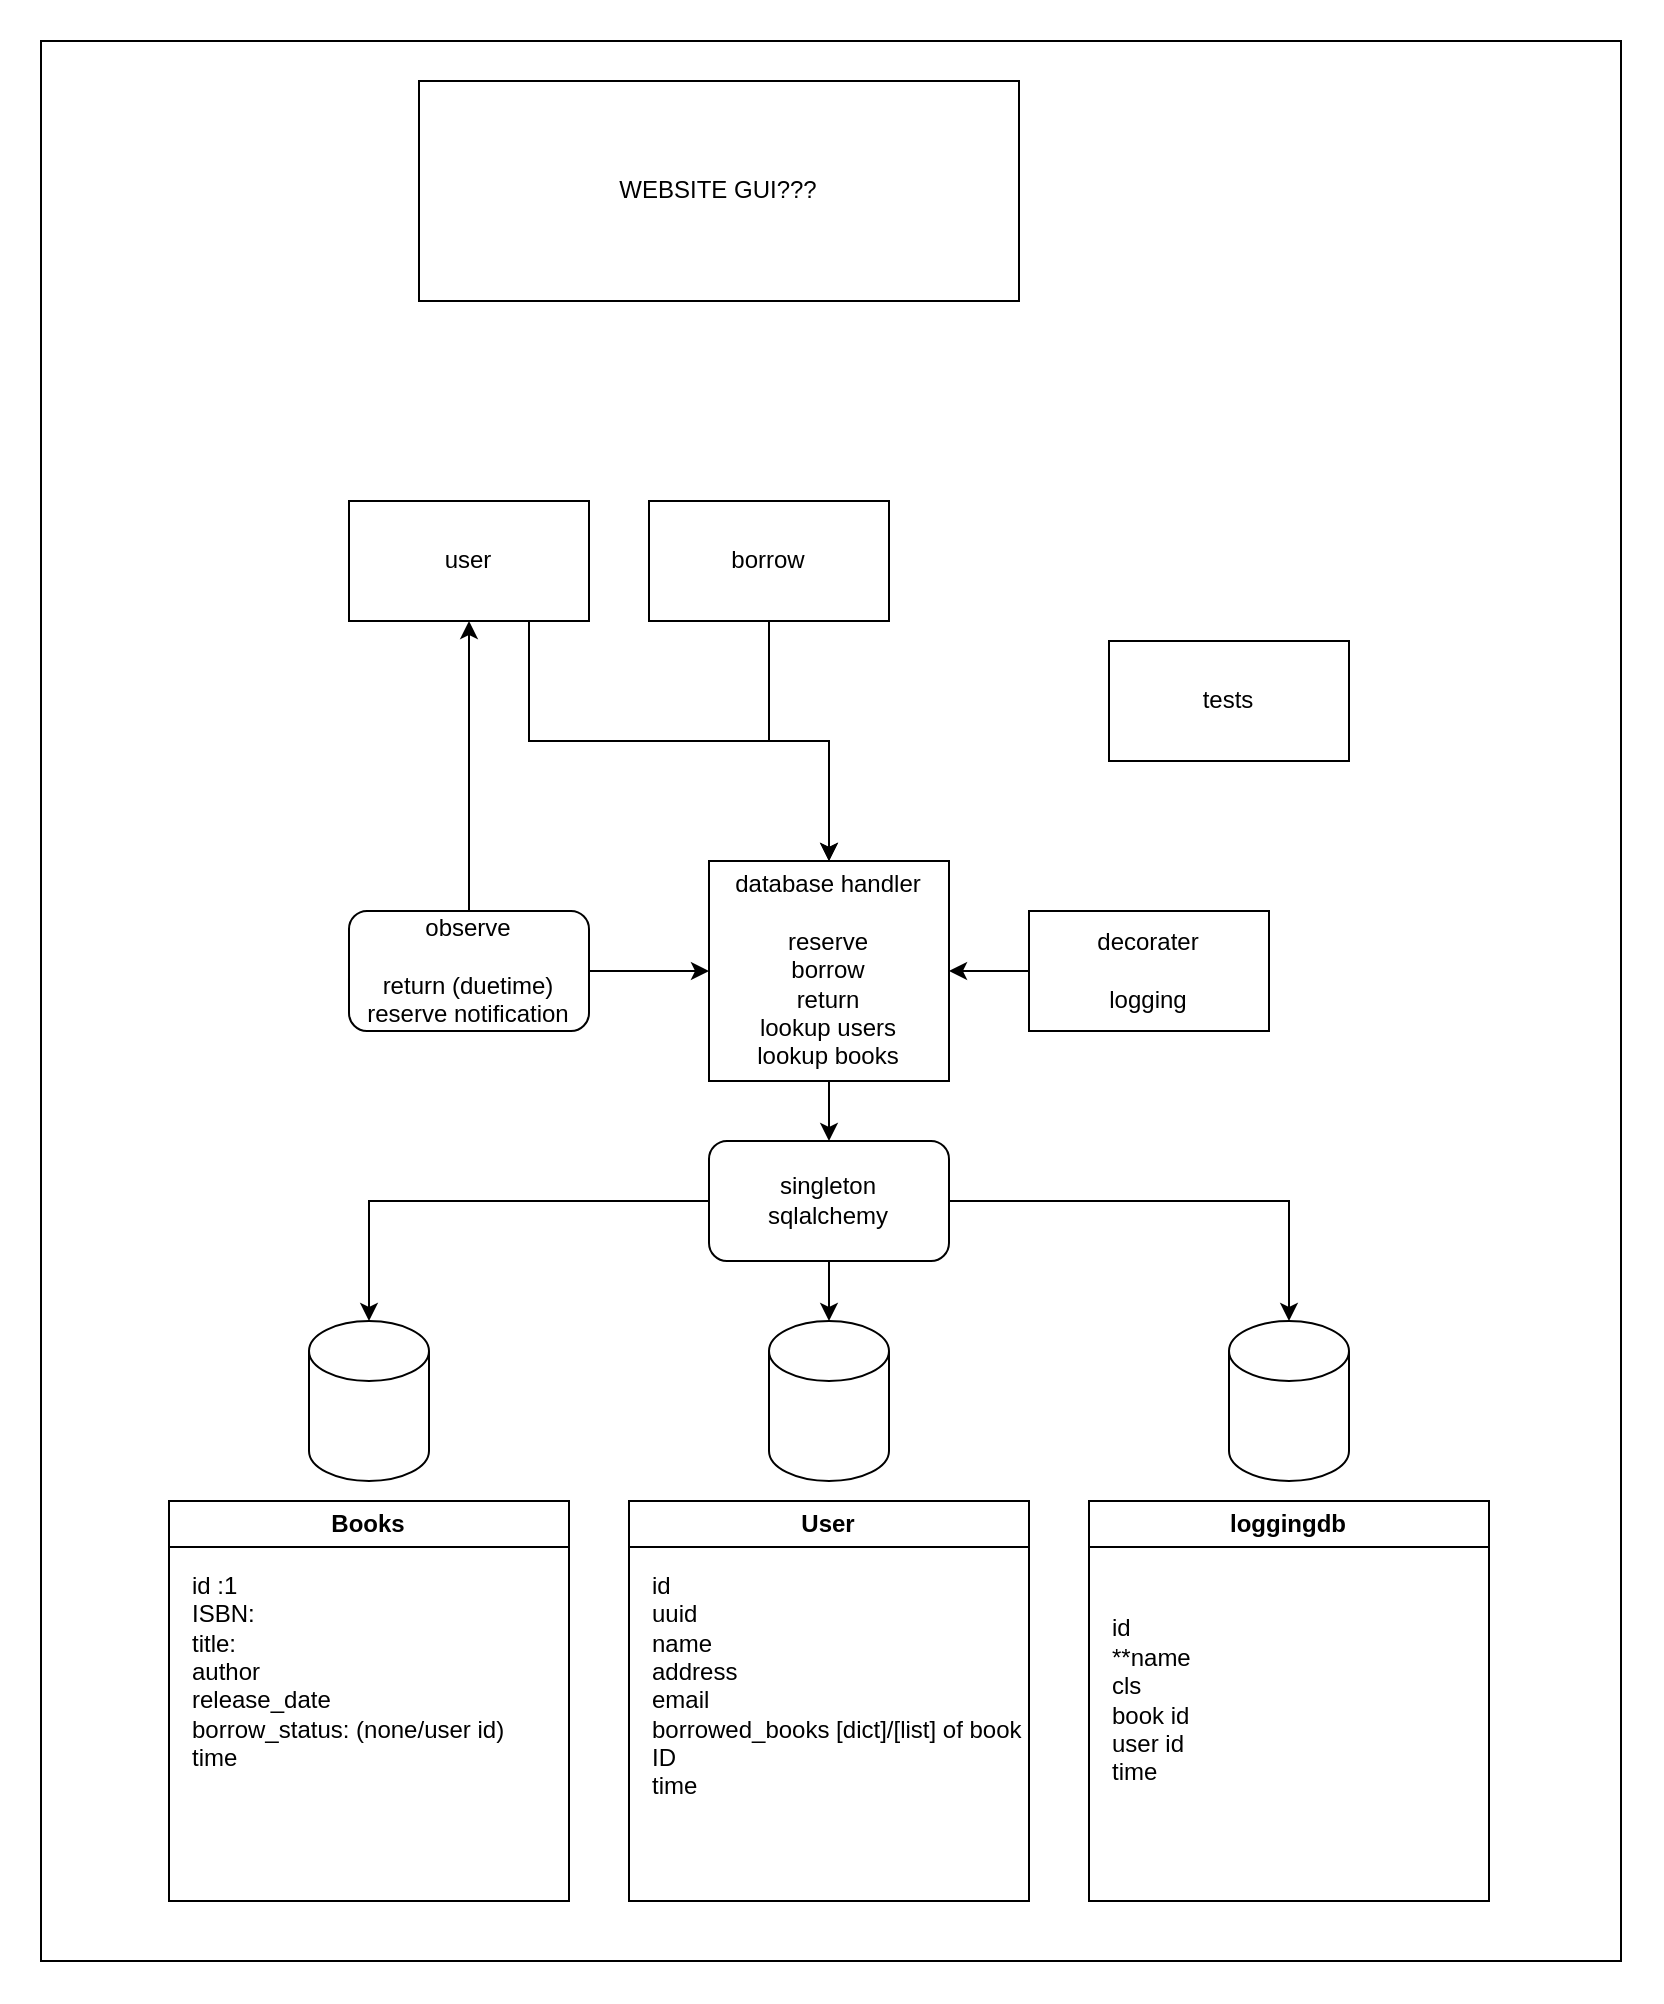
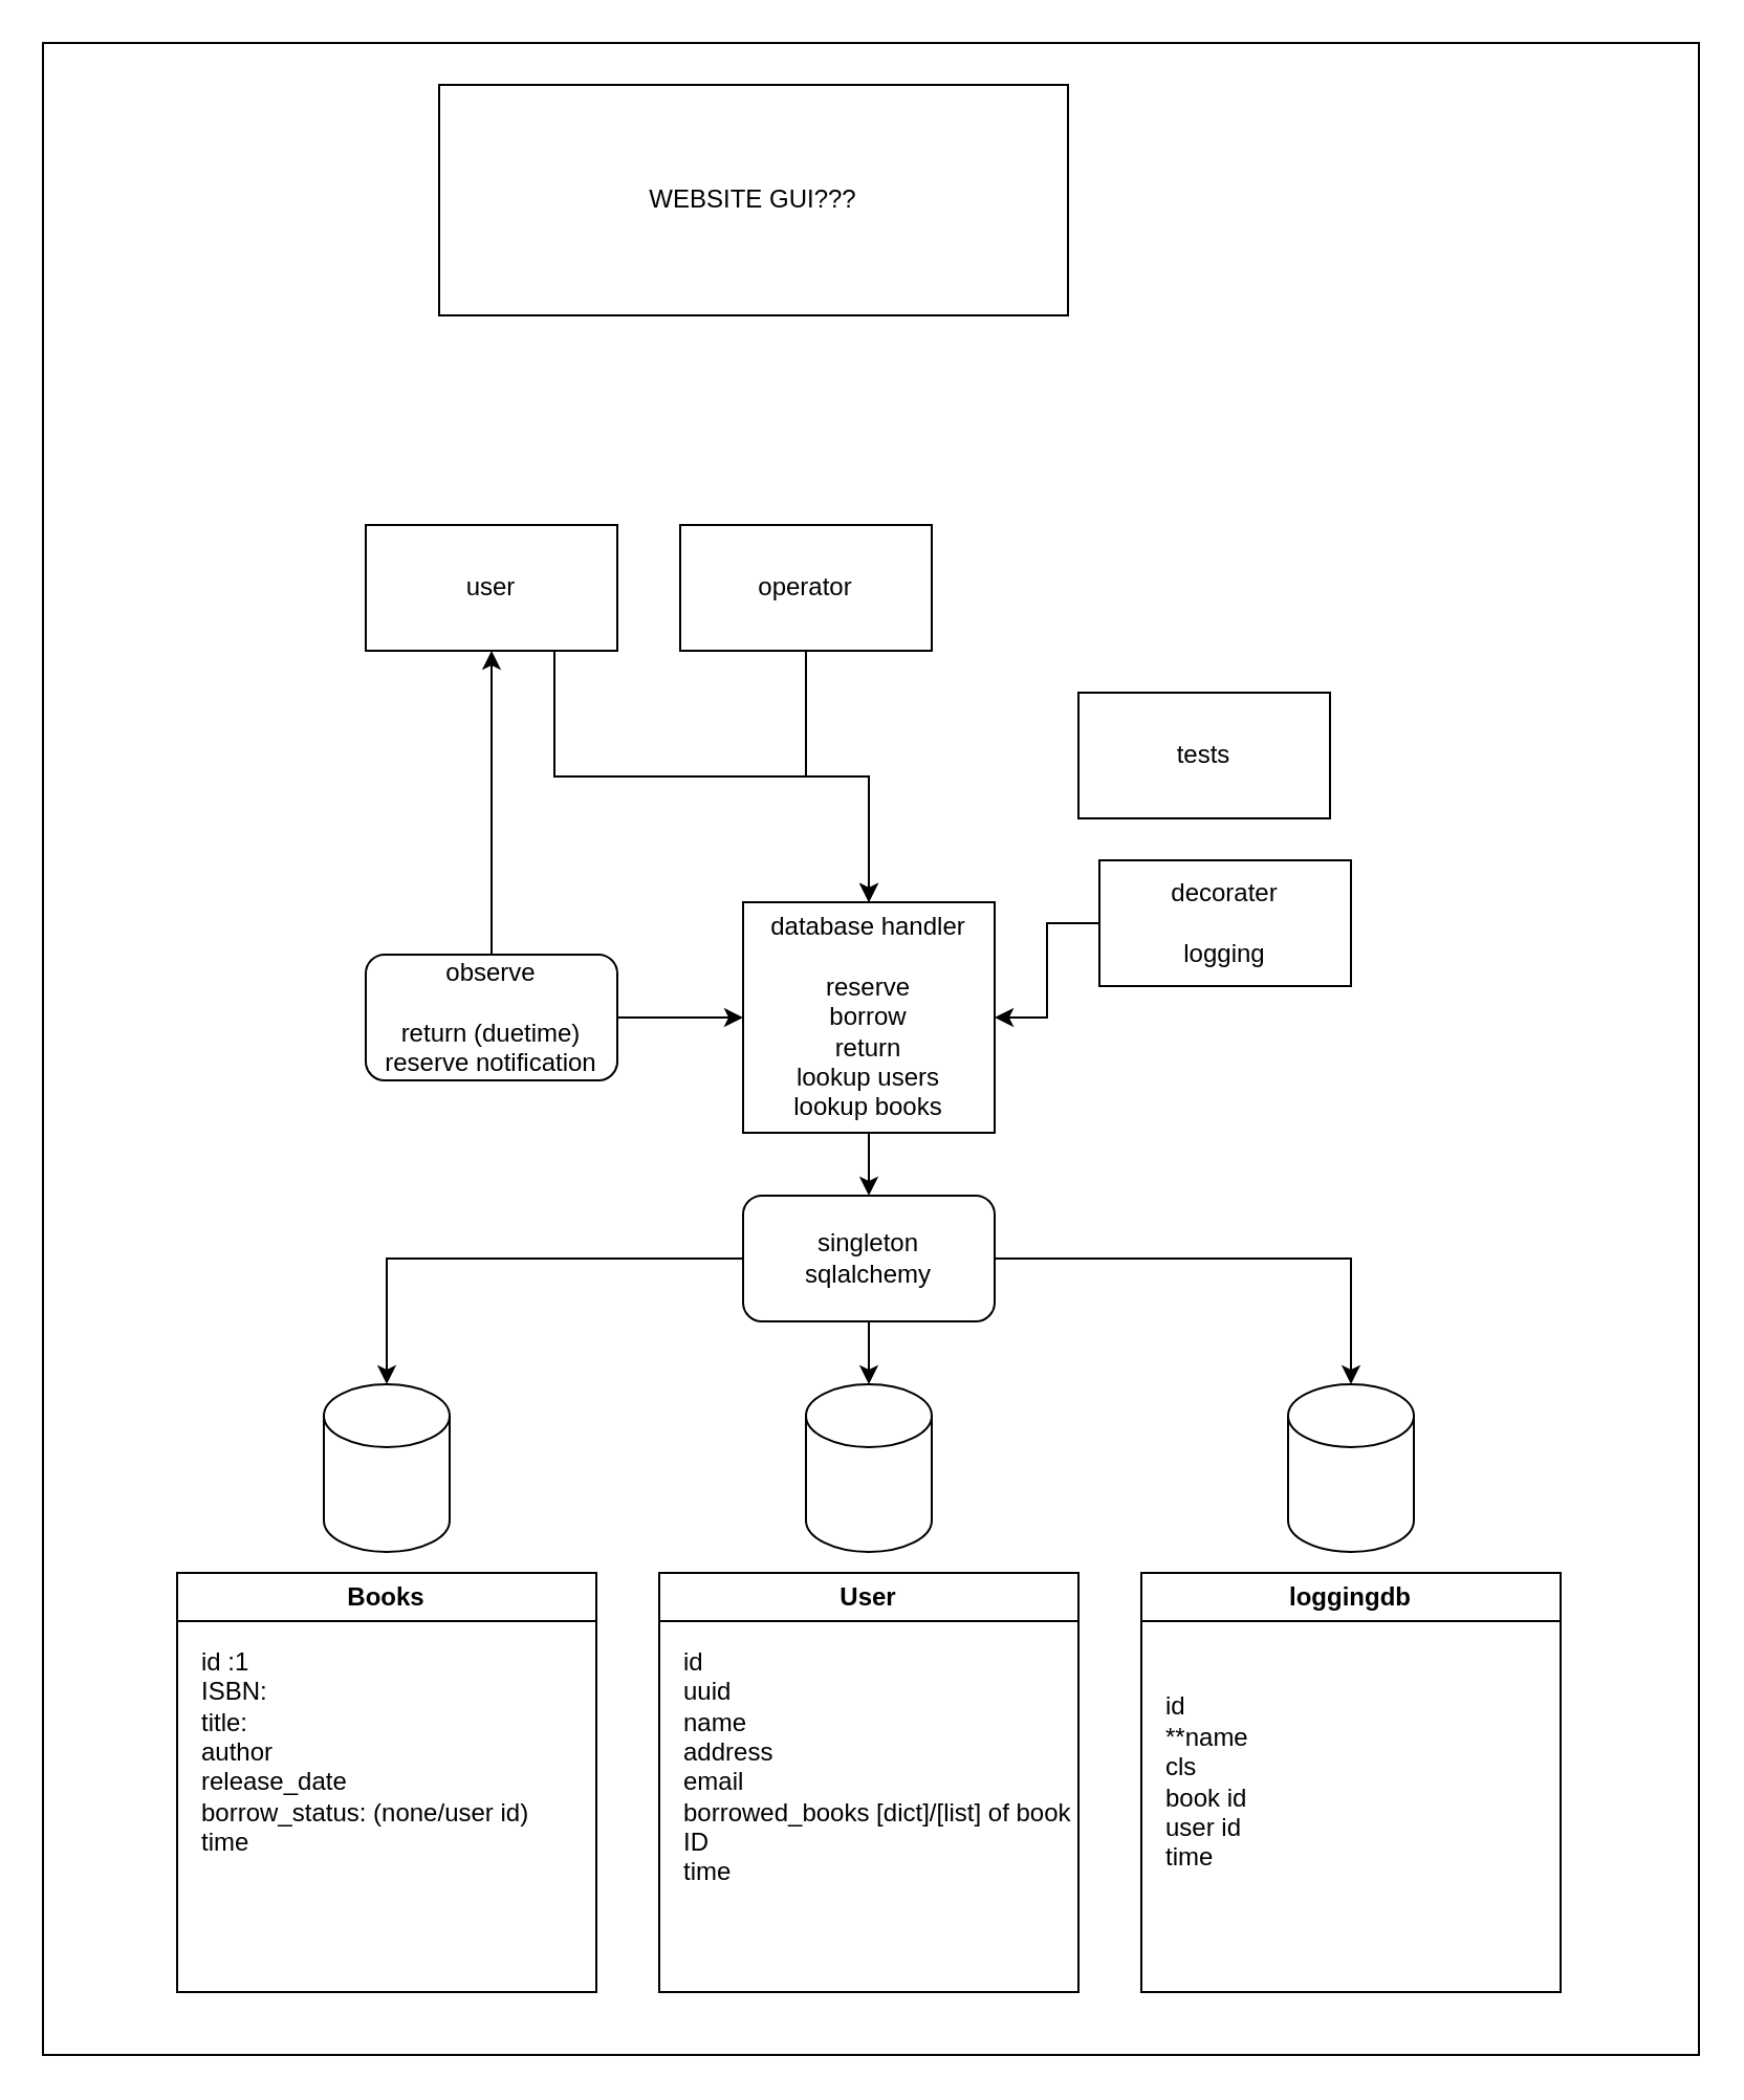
  <mxCell id="0" />
  <mxCell id="1" parent="0" />
  <mxCell id="2" value="" style="rounded=0;whiteSpace=wrap;html=1;" vertex="1" parent="1"><mxGeometry x="20" y="20" width="790" height="960" as="geometry" /></mxCell>
  <mxCell id="3" value="Books" style="swimlane;whiteSpace=wrap;html=1;" vertex="1" parent="1"><mxGeometry x="84" y="750" width="200" height="200" as="geometry" /></mxCell>
  <mxCell id="4" value="id :1&lt;div&gt;ISBN:&lt;/div&gt;&lt;div&gt;&lt;div&gt;title:&amp;nbsp;&lt;/div&gt;&lt;div&gt;author&lt;/div&gt;&lt;div&gt;release_date&lt;/div&gt;&lt;div&gt;borrow_status: (none/user id)&lt;/div&gt;&lt;div&gt;time&lt;/div&gt;&lt;div&gt;&lt;br&gt;&lt;div&gt;&lt;br&gt;&lt;/div&gt;&lt;/div&gt;&lt;/div&gt;" style="text;html=1;align=left;verticalAlign=middle;whiteSpace=wrap;rounded=0;" vertex="1" parent="3"><mxGeometry x="10" y="25" width="190" height="150" as="geometry" /></mxCell>
  <mxCell id="5" value="User" style="swimlane;whiteSpace=wrap;html=1;" vertex="1" parent="1"><mxGeometry x="314" y="750" width="200" height="200" as="geometry" /></mxCell>
  <mxCell id="6" value="&lt;div&gt;&lt;div&gt;id&lt;/div&gt;&lt;/div&gt;&lt;div&gt;uuid&lt;/div&gt;&lt;div&gt;name&lt;/div&gt;&lt;div&gt;address&lt;/div&gt;&lt;div&gt;email&lt;/div&gt;&lt;div&gt;borrowed_books [dict]/[list] of book ID&lt;/div&gt;&lt;div&gt;time&lt;/div&gt;&lt;div&gt;&lt;br&gt;&lt;/div&gt;" style="text;html=1;align=left;verticalAlign=middle;whiteSpace=wrap;rounded=0;" vertex="1" parent="5"><mxGeometry x="10" y="25" width="190" height="150" as="geometry" /></mxCell>
  <mxCell id="7" value="loggingdb" style="swimlane;whiteSpace=wrap;html=1;" vertex="1" parent="1"><mxGeometry x="544" y="750" width="200" height="200" as="geometry" /></mxCell>
  <mxCell id="8" value="&lt;div&gt;&lt;div&gt;id&lt;/div&gt;&lt;/div&gt;&lt;div&gt;**name&lt;/div&gt;&lt;div&gt;cls&lt;/div&gt;&lt;div&gt;book id&lt;/div&gt;&lt;div&gt;user id&lt;/div&gt;&lt;div&gt;time&lt;/div&gt;" style="text;html=1;align=left;verticalAlign=middle;whiteSpace=wrap;rounded=0;" vertex="1" parent="7"><mxGeometry x="10" y="25" width="190" height="150" as="geometry" /></mxCell>
  <mxCell id="9" value="" style="shape=cylinder3;whiteSpace=wrap;html=1;boundedLbl=1;backgroundOutline=1;size=15;" vertex="1" parent="1"><mxGeometry x="154" y="660" width="60" height="80" as="geometry" /></mxCell>
  <mxCell id="10" value="" style="shape=cylinder3;whiteSpace=wrap;html=1;boundedLbl=1;backgroundOutline=1;size=15;" vertex="1" parent="1"><mxGeometry x="384" y="660" width="60" height="80" as="geometry" /></mxCell>
  <mxCell id="11" value="" style="shape=cylinder3;whiteSpace=wrap;html=1;boundedLbl=1;backgroundOutline=1;size=15;" vertex="1" parent="1"><mxGeometry x="614" y="660" width="60" height="80" as="geometry" /></mxCell>
  <mxCell id="12" value="singleton&lt;div&gt;sqlalchemy&lt;/div&gt;" style="whiteSpace=wrap;html=1;rounded=1;" vertex="1" parent="1"><mxGeometry x="354" y="570" width="120" height="60" as="geometry" /></mxCell>
  <mxCell id="13" style="edgeStyle=orthogonalEdgeStyle;rounded=0;orthogonalLoop=1;jettySize=auto;html=1;exitX=0.5;exitY=1;exitDx=0;exitDy=0;entryX=0.5;entryY=0;entryDx=0;entryDy=0;" edge="1" parent="1" source="14" target="12"><mxGeometry relative="1" as="geometry" /></mxCell>
  <mxCell id="14" value="database handler&lt;div&gt;&lt;br&gt;&lt;div&gt;reserve&lt;/div&gt;&lt;div&gt;borrow&lt;/div&gt;&lt;div&gt;return&lt;/div&gt;&lt;div&gt;lookup users&lt;/div&gt;&lt;div&gt;lookup books&lt;/div&gt;&lt;/div&gt;" style="rounded=0;whiteSpace=wrap;html=1;" vertex="1" parent="1"><mxGeometry x="354" y="430" width="120" height="110" as="geometry" /></mxCell>
  <mxCell id="15" style="edgeStyle=orthogonalEdgeStyle;rounded=0;orthogonalLoop=1;jettySize=auto;html=1;exitX=0;exitY=0.5;exitDx=0;exitDy=0;entryX=1;entryY=0.5;entryDx=0;entryDy=0;" edge="1" parent="1" source="16" target="14"><mxGeometry relative="1" as="geometry" /></mxCell>
- <mxCell id="16" value="decorater&lt;div&gt;&lt;br&gt;&lt;div&gt;logging&lt;/div&gt;&lt;/div&gt;" style="rounded=0;whiteSpace=wrap;html=1;" vertex="1" parent="1"><mxGeometry x="514" y="455" width="120" height="60" as="geometry" /></mxCell>
+ <mxCell id="16" value="decorater&lt;div&gt;&lt;br&gt;&lt;div&gt;logging&lt;/div&gt;&lt;/div&gt;" style="rounded=0;whiteSpace=wrap;html=1;" vertex="1" parent="1"><mxGeometry x="524" y="410" width="120" height="60" as="geometry" /></mxCell>
  <mxCell id="17" style="edgeStyle=orthogonalEdgeStyle;rounded=0;orthogonalLoop=1;jettySize=auto;html=1;exitX=1;exitY=0.5;exitDx=0;exitDy=0;entryX=0.5;entryY=0;entryDx=0;entryDy=0;entryPerimeter=0;" edge="1" parent="1" source="12" target="11"><mxGeometry relative="1" as="geometry" /></mxCell>
  <mxCell id="18" style="edgeStyle=orthogonalEdgeStyle;rounded=0;orthogonalLoop=1;jettySize=auto;html=1;exitX=0.5;exitY=1;exitDx=0;exitDy=0;entryX=0.5;entryY=0;entryDx=0;entryDy=0;entryPerimeter=0;" edge="1" parent="1" source="12" target="10"><mxGeometry relative="1" as="geometry" /></mxCell>
  <mxCell id="19" style="edgeStyle=orthogonalEdgeStyle;rounded=0;orthogonalLoop=1;jettySize=auto;html=1;exitX=0;exitY=0.5;exitDx=0;exitDy=0;entryX=0.5;entryY=0;entryDx=0;entryDy=0;entryPerimeter=0;" edge="1" parent="1" source="12" target="9"><mxGeometry relative="1" as="geometry" /></mxCell>
  <mxCell id="20" style="edgeStyle=orthogonalEdgeStyle;rounded=0;orthogonalLoop=1;jettySize=auto;html=1;exitX=1;exitY=0.5;exitDx=0;exitDy=0;entryX=0;entryY=0.5;entryDx=0;entryDy=0;" edge="1" parent="1" source="22" target="14"><mxGeometry relative="1" as="geometry" /></mxCell>
  <mxCell id="21" style="edgeStyle=orthogonalEdgeStyle;rounded=0;orthogonalLoop=1;jettySize=auto;html=1;exitX=0.5;exitY=0;exitDx=0;exitDy=0;entryX=0.5;entryY=1;entryDx=0;entryDy=0;" edge="1" parent="1" source="22" target="24"><mxGeometry relative="1" as="geometry" /></mxCell>
  <mxCell id="22" value="observe&lt;div&gt;&lt;br&gt;&lt;/div&gt;&lt;div&gt;return (duetime)&lt;/div&gt;&lt;div&gt;reserve notification&lt;/div&gt;" style="whiteSpace=wrap;html=1;rounded=1;" vertex="1" parent="1"><mxGeometry x="174" y="455" width="120" height="60" as="geometry" /></mxCell>
  <mxCell id="23" style="edgeStyle=orthogonalEdgeStyle;rounded=0;orthogonalLoop=1;jettySize=auto;html=1;exitX=0.75;exitY=1;exitDx=0;exitDy=0;" edge="1" parent="1" source="24" target="14"><mxGeometry relative="1" as="geometry" /></mxCell>
  <mxCell id="24" value="user" style="rounded=0;whiteSpace=wrap;html=1;" vertex="1" parent="1"><mxGeometry x="174" y="250" width="120" height="60" as="geometry" /></mxCell>
  <mxCell id="25" style="edgeStyle=orthogonalEdgeStyle;rounded=0;orthogonalLoop=1;jettySize=auto;html=1;exitX=0.5;exitY=1;exitDx=0;exitDy=0;" edge="1" parent="1" source="26" target="14"><mxGeometry relative="1" as="geometry" /></mxCell>
- <mxCell id="26" value="borrow" style="rounded=0;whiteSpace=wrap;html=1;" vertex="1" parent="1"><mxGeometry x="324" y="250" width="120" height="60" as="geometry" /></mxCell>
- <mxCell id="27" value="tests" style="rounded=0;whiteSpace=wrap;html=1;" vertex="1" parent="1"><mxGeometry x="554" y="320" width="120" height="60" as="geometry" /></mxCell>
+ <mxCell id="26" value="operator" style="rounded=0;whiteSpace=wrap;html=1;" vertex="1" parent="1"><mxGeometry x="324" y="250" width="120" height="60" as="geometry" /></mxCell>
+ <mxCell id="27" value="tests" style="rounded=0;whiteSpace=wrap;html=1;" vertex="1" parent="1"><mxGeometry x="514" y="330" width="120" height="60" as="geometry" /></mxCell>
  <mxCell id="28" value="WEBSITE GUI???" style="rounded=0;whiteSpace=wrap;html=1;" vertex="1" parent="1"><mxGeometry x="209" y="40" width="300" height="110" as="geometry" /></mxCell>
